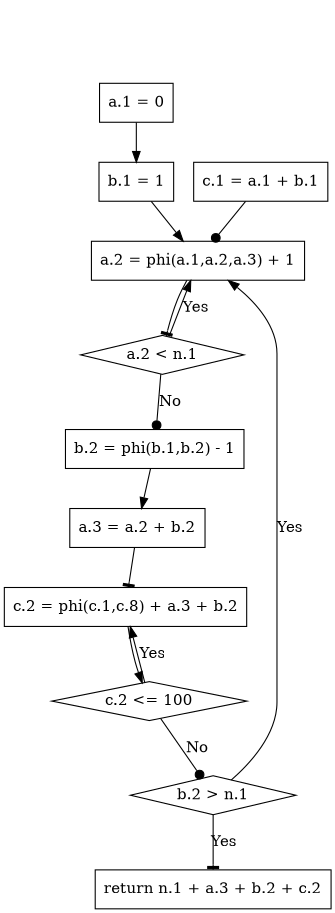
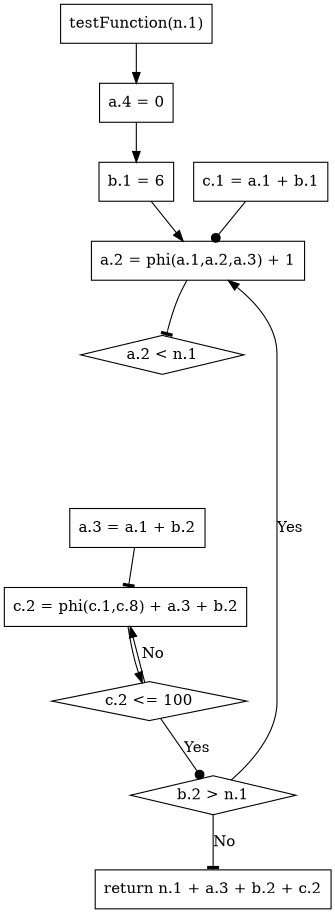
  digraph {
    node [shape=box]
    edge [arrowhead=normal]
-   n2 [label="a.1 = 0"]
-   n3 [label="b.1 = 1"]
+   n1 [label="testFunction(n.1)"]
+   n2 [label="a.4 = 0"]
+   n3 [label="b.1 = 6"]
    n4 [label="a.2 = phi(a.1,a.2,a.3) + 1"]
    n5 [label="c.1 = a.1 + b.1"]
    n6 [label="a.2 < n.1" shape=diamond]
-   n7 [label="b.2 = phi(b.1,b.2) - 1"]
-   n8 [label="a.3 = a.2 + b.2"]
+   n8 [label="a.3 = a.1 + b.2"]
    n9 [label="c.2 = phi(c.1,c.8) + a.3 + b.2"]
    n10 [label="c.2 <= 100" shape=diamond]
    n11 [label="b.2 > n.1" shape=diamond]
    n12 [label="return n.1 + a.3 + b.2 + c.2"]
+   n1 -> n2
    n2 -> n3
    n3 -> n4
    n4 -> n6 [arrowhead=tee]
    n5 -> n4 [arrowhead=dot]
-   n6 -> n4 [label=Yes]
-   n6 -> n7 [arrowhead=dot label=No]
-   n7 -> n8
    n8 -> n9 [arrowhead=tee]
    n9 -> n10
-   n10 -> n9 [label=Yes]
-   n10 -> n11 [arrowhead=dot label=No]
+   n10 -> n9 [label=No]
+   n10 -> n11 [arrowhead=dot label=Yes]
    n11 -> n4 [label=Yes]
-   n11 -> n12 [arrowhead=tee label=Yes]
+   n11 -> n12 [arrowhead=tee label=No]
  }
